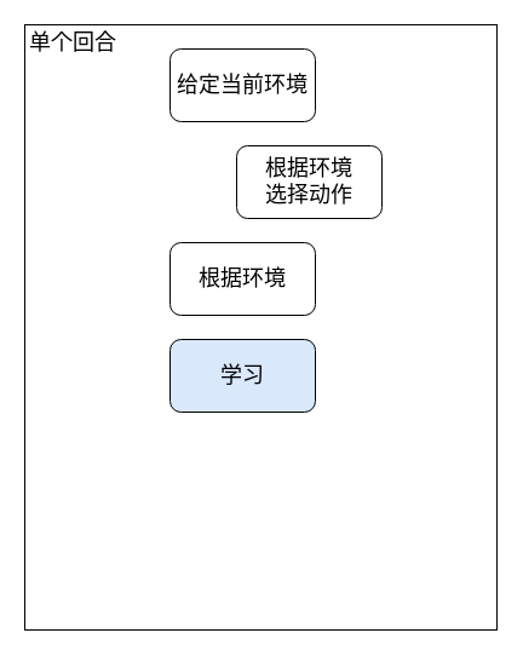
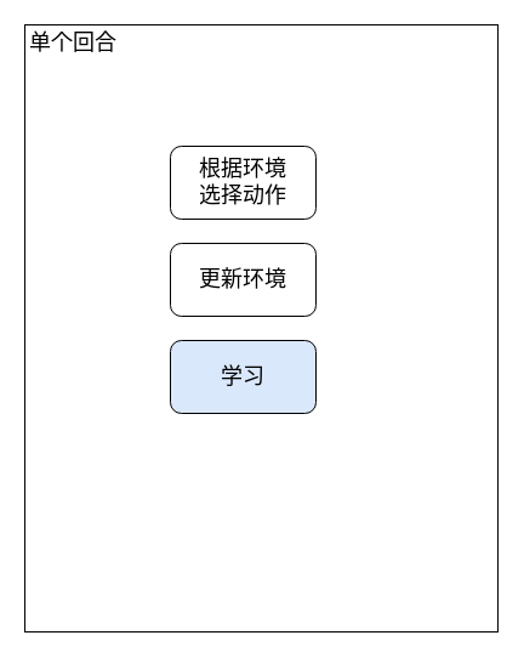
  <mxCell id="0" />
  <mxCell id="1" parent="0" />
  <mxCell id="2" value="" style="rounded=0;whiteSpace=wrap;html=1;fillColor=none;" vertex="1" parent="1"><mxGeometry x="20" y="20" width="390" height="500" as="geometry" /></mxCell>
  <mxCell id="3" value="&lt;font style=&quot;font-size: 18px;&quot;&gt;单个回合&lt;/font&gt;" style="text;html=1;align=center;verticalAlign=middle;whiteSpace=wrap;rounded=0;" vertex="1" parent="1"><mxGeometry x="20" y="20" width="80" height="30" as="geometry" /></mxCell>
- <mxCell id="4" value="&lt;font style=&quot;font-size: 18px;&quot;&gt;给定当前环境&lt;/font&gt;" style="rounded=1;whiteSpace=wrap;html=1;" vertex="1" parent="1"><mxGeometry x="140" y="40" width="120" height="60" as="geometry" /></mxCell>
- <mxCell id="5" value="&lt;span style=&quot;font-size: 18px;&quot;&gt;根据环境&lt;/span&gt;&lt;div&gt;&lt;span style=&quot;font-size: 18px;&quot;&gt;选择动作&lt;/span&gt;&lt;/div&gt;" style="rounded=1;whiteSpace=wrap;html=1;" vertex="1" parent="1"><mxGeometry x="195" y="120" width="120" height="60" as="geometry" /></mxCell>
- <mxCell id="6" value="&lt;font style=&quot;font-size: 18px;&quot;&gt;根据环境&lt;/font&gt;" style="rounded=1;whiteSpace=wrap;html=1;" vertex="1" parent="1"><mxGeometry x="140" y="200" width="120" height="60" as="geometry" /></mxCell>
+ <mxCell id="5" value="&lt;span style=&quot;font-size: 18px;&quot;&gt;根据环境&lt;/span&gt;&lt;div&gt;&lt;span style=&quot;font-size: 18px;&quot;&gt;选择动作&lt;/span&gt;&lt;/div&gt;" style="rounded=1;whiteSpace=wrap;html=1;" vertex="1" parent="1"><mxGeometry x="140" y="120" width="120" height="60" as="geometry" /></mxCell>
+ <mxCell id="6" value="&lt;font style=&quot;font-size: 18px;&quot;&gt;更新环境&lt;/font&gt;" style="rounded=1;whiteSpace=wrap;html=1;" vertex="1" parent="1"><mxGeometry x="140" y="200" width="120" height="60" as="geometry" /></mxCell>
  <mxCell id="7" value="&lt;font style=&quot;font-size: 18px;&quot;&gt;学习&lt;/font&gt;" style="rounded=1;whiteSpace=wrap;html=1;fillColor=#dae8fc;" vertex="1" parent="1"><mxGeometry x="140" y="280" width="120" height="60" as="geometry" /></mxCell>
